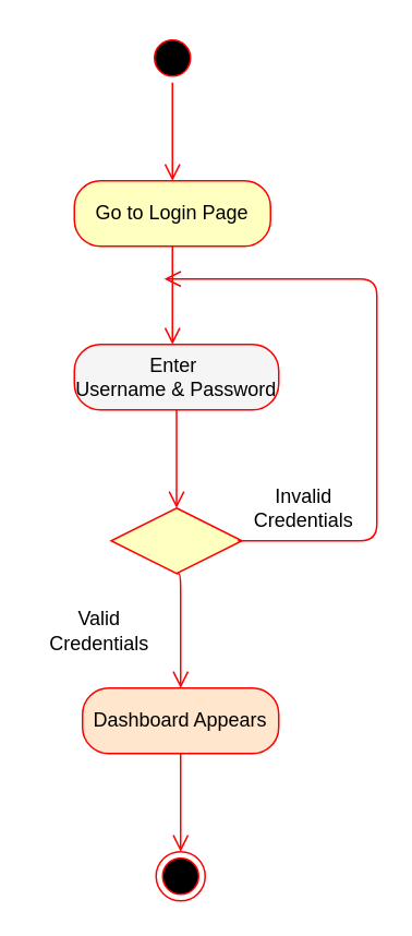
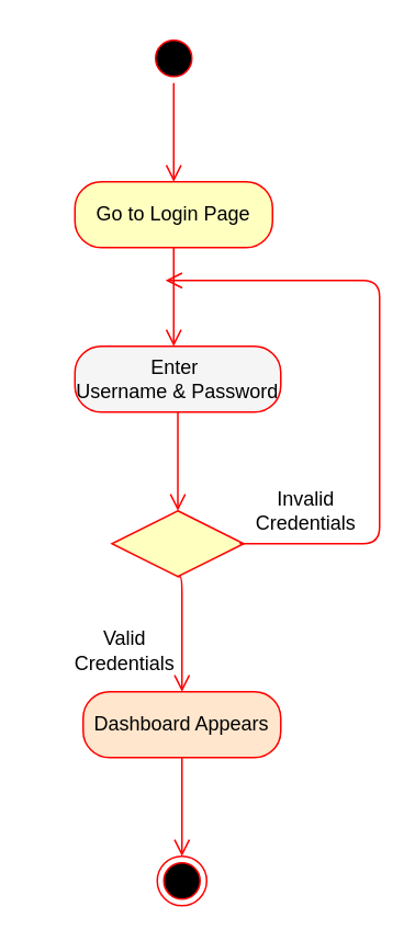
  <mxCell id="0" />
  <mxCell id="1" parent="0" />
  <mxCell id="2" value="" style="ellipse;html=1;shape=startState;fillColor=#000000;strokeColor=#ff0000;" vertex="1" parent="1"><mxGeometry x="90" y="20" width="30" height="30" as="geometry" /></mxCell>
  <mxCell id="3" value="" style="edgeStyle=orthogonalEdgeStyle;html=1;verticalAlign=bottom;endArrow=open;endSize=8;strokeColor=#ff0000;" edge="1" source="2" parent="1"><mxGeometry relative="1" as="geometry"><mxPoint x="105" y="110" as="targetPoint" /></mxGeometry></mxCell>
  <mxCell id="4" value="Go to Login Page" style="rounded=1;whiteSpace=wrap;html=1;arcSize=40;fontColor=#000000;fillColor=#ffffc0;strokeColor=#ff0000;" vertex="1" parent="1"><mxGeometry x="45" y="110" width="120" height="40" as="geometry" /></mxCell>
  <mxCell id="5" value="" style="edgeStyle=orthogonalEdgeStyle;html=1;verticalAlign=bottom;endArrow=open;endSize=8;strokeColor=#ff0000;" edge="1" source="4" parent="1"><mxGeometry relative="1" as="geometry"><mxPoint x="105" y="210" as="targetPoint" /></mxGeometry></mxCell>
  <mxCell id="6" value="Enter&amp;nbsp;&lt;br&gt;Username &amp;amp; Password" style="rounded=1;whiteSpace=wrap;html=1;arcSize=40;fontColor=#000000;fillColor=#f5f5f5;strokeColor=#ff0000;" vertex="1" parent="1"><mxGeometry x="45" y="210" width="125" height="40" as="geometry" /></mxCell>
  <mxCell id="7" value="" style="edgeStyle=orthogonalEdgeStyle;html=1;verticalAlign=bottom;endArrow=open;endSize=8;strokeColor=#ff0000;entryX=0.5;entryY=0;entryDx=0;entryDy=0;" edge="1" source="6" parent="1" target="8"><mxGeometry relative="1" as="geometry"><mxPoint x="105" y="310" as="targetPoint" /></mxGeometry></mxCell>
  <mxCell id="8" value="" style="rhombus;whiteSpace=wrap;html=1;fillColor=#ffffc0;strokeColor=#ff0000;" vertex="1" parent="1"><mxGeometry x="67.5" y="310" width="80" height="40" as="geometry" /></mxCell>
  <mxCell id="9" value="" style="edgeStyle=orthogonalEdgeStyle;html=1;align=left;verticalAlign=top;endArrow=open;endSize=8;strokeColor=#ff0000;exitX=0.5;exitY=1;exitDx=0;exitDy=0;" edge="1" source="8" parent="1"><mxGeometry x="1" y="94" relative="1" as="geometry"><mxPoint x="110" y="420" as="targetPoint" /><mxPoint x="110" y="349" as="sourcePoint" /><Array as="points"><mxPoint x="110" y="350" /></Array><mxPoint x="-44" y="80" as="offset" /></mxGeometry></mxCell>
  <mxCell id="10" value="" style="edgeStyle=orthogonalEdgeStyle;html=1;verticalAlign=bottom;endArrow=open;endSize=8;strokeColor=#ff0000;" edge="1" parent="1"><mxGeometry relative="1" as="geometry"><mxPoint x="100" y="170" as="targetPoint" /><mxPoint x="145" y="330" as="sourcePoint" /><Array as="points"><mxPoint x="230" y="330" /><mxPoint x="230" y="170" /><mxPoint x="100" y="170" /></Array></mxGeometry></mxCell>
- <mxCell id="11" value="Valid &lt;br&gt;Credentials" style="text;html=1;align=center;verticalAlign=middle;resizable=0;points=[];autosize=1;" vertex="1" parent="1"><mxGeometry x="20" y="370" width="80" height="30" as="geometry" /></mxCell>
+ <mxCell id="11" value="Valid &lt;br&gt;Credentials" style="text;html=1;align=center;verticalAlign=middle;resizable=0;points=[];autosize=1;" vertex="1" parent="1"><mxGeometry x="35" y="380" width="80" height="30" as="geometry" /></mxCell>
  <mxCell id="12" value="Invalid&lt;br&gt;Credentials" style="text;html=1;align=center;verticalAlign=middle;resizable=0;points=[];autosize=1;" vertex="1" parent="1"><mxGeometry x="145" y="295" width="80" height="30" as="geometry" /></mxCell>
  <mxCell id="13" value="Dashboard Appears" style="rounded=1;whiteSpace=wrap;html=1;arcSize=40;fontColor=#000000;fillColor=#ffe6cc;strokeColor=#ff0000;" vertex="1" parent="1"><mxGeometry x="50" y="420" width="120" height="40" as="geometry" /></mxCell>
  <mxCell id="14" value="" style="edgeStyle=orthogonalEdgeStyle;html=1;verticalAlign=bottom;endArrow=open;endSize=8;strokeColor=#ff0000;" edge="1" source="13" parent="1"><mxGeometry relative="1" as="geometry"><mxPoint x="110" y="520" as="targetPoint" /></mxGeometry></mxCell>
  <mxCell id="15" value="" style="ellipse;html=1;shape=endState;fillColor=#000000;strokeColor=#ff0000;" vertex="1" parent="1"><mxGeometry x="95" y="520" width="30" height="30" as="geometry" /></mxCell>
